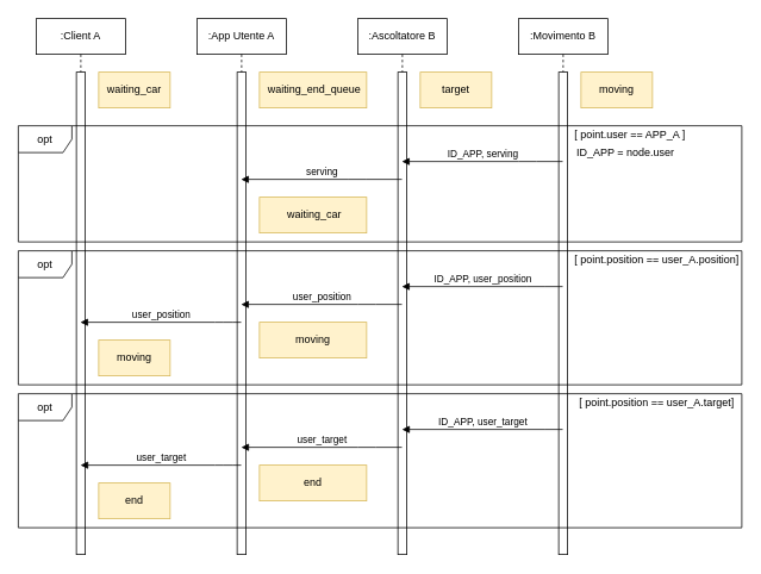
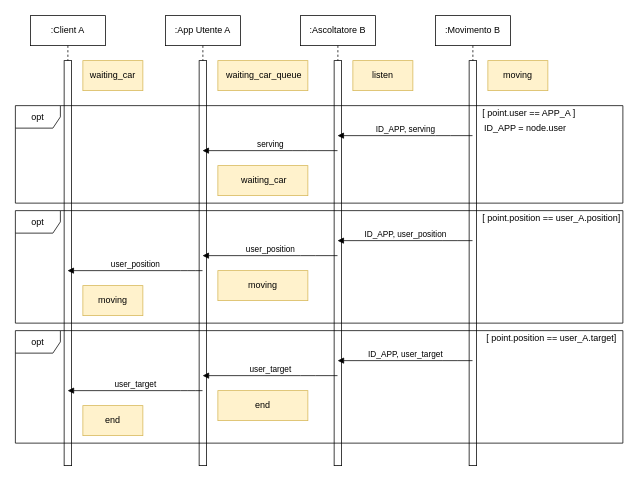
  <mxCell id="0" />
  <mxCell id="1" parent="0" />
  <mxCell id="2" value=":Client A" style="shape=umlLifeline;perimeter=lifelinePerimeter;whiteSpace=wrap;html=1;container=1;collapsible=0;recursiveResize=0;outlineConnect=0;" parent="1" vertex="1"><mxGeometry x="40" y="20" width="100" height="600" as="geometry" /></mxCell>
  <mxCell id="3" value="" style="html=1;points=[];perimeter=orthogonalPerimeter;" vertex="1" parent="2"><mxGeometry x="45" y="60" width="10" height="540" as="geometry" /></mxCell>
  <mxCell id="4" value=":App Utente A" style="shape=umlLifeline;perimeter=lifelinePerimeter;whiteSpace=wrap;html=1;container=1;collapsible=0;recursiveResize=0;outlineConnect=0;" vertex="1" parent="1"><mxGeometry x="220" y="20" width="100" height="600" as="geometry" /></mxCell>
  <mxCell id="5" value="" style="html=1;points=[];perimeter=orthogonalPerimeter;" vertex="1" parent="4"><mxGeometry x="45" y="60" width="10" height="540" as="geometry" /></mxCell>
  <mxCell id="6" value=":Ascoltatore B" style="shape=umlLifeline;perimeter=lifelinePerimeter;whiteSpace=wrap;html=1;container=1;collapsible=0;recursiveResize=0;outlineConnect=0;" vertex="1" parent="1"><mxGeometry x="400" y="20" width="100" height="600" as="geometry" /></mxCell>
  <mxCell id="7" value="" style="html=1;points=[];perimeter=orthogonalPerimeter;" vertex="1" parent="6"><mxGeometry x="45" y="60" width="10" height="540" as="geometry" /></mxCell>
  <mxCell id="8" value=":Movimento B" style="shape=umlLifeline;perimeter=lifelinePerimeter;whiteSpace=wrap;html=1;container=1;collapsible=0;recursiveResize=0;outlineConnect=0;" vertex="1" parent="1"><mxGeometry x="580" y="20" width="100" height="600" as="geometry" /></mxCell>
  <mxCell id="9" value="" style="html=1;points=[];perimeter=orthogonalPerimeter;" vertex="1" parent="8"><mxGeometry x="45" y="60" width="10" height="540" as="geometry" /></mxCell>
  <mxCell id="10" value="waiting_car" style="rounded=0;whiteSpace=wrap;html=1;fillColor=#fff2cc;strokeColor=#d6b656;" vertex="1" parent="1"><mxGeometry x="110" y="80" width="80" height="40" as="geometry" /></mxCell>
- <mxCell id="11" value="&amp;nbsp;waiting_end_queue" style="rounded=0;whiteSpace=wrap;html=1;fillColor=#fff2cc;strokeColor=#d6b656;" vertex="1" parent="1"><mxGeometry x="290" y="80" width="120" height="40" as="geometry" /></mxCell>
- <mxCell id="12" value="target" style="rounded=0;whiteSpace=wrap;html=1;fillColor=#fff2cc;strokeColor=#d6b656;" vertex="1" parent="1"><mxGeometry x="470" y="80" width="80" height="40" as="geometry" /></mxCell>
+ <mxCell id="11" value="&amp;nbsp;waiting_car_queue" style="rounded=0;whiteSpace=wrap;html=1;fillColor=#fff2cc;strokeColor=#d6b656;" vertex="1" parent="1"><mxGeometry x="290" y="80" width="120" height="40" as="geometry" /></mxCell>
+ <mxCell id="12" value="listen" style="rounded=0;whiteSpace=wrap;html=1;fillColor=#fff2cc;strokeColor=#d6b656;" vertex="1" parent="1"><mxGeometry x="470" y="80" width="80" height="40" as="geometry" /></mxCell>
  <mxCell id="13" value="moving" style="rounded=0;whiteSpace=wrap;html=1;fillColor=#fff2cc;strokeColor=#d6b656;" vertex="1" parent="1"><mxGeometry x="650" y="80" width="80" height="40" as="geometry" /></mxCell>
  <mxCell id="14" value="ID_APP, serving" style="html=1;verticalAlign=bottom;endArrow=block;" edge="1" parent="1" source="8" target="6"><mxGeometry width="80" relative="1" as="geometry"><mxPoint x="650" y="180" as="sourcePoint" /><mxPoint x="730" y="180" as="targetPoint" /><Array as="points"><mxPoint x="590" y="180" /></Array></mxGeometry></mxCell>
  <mxCell id="15" value="serving" style="html=1;verticalAlign=bottom;endArrow=block;" edge="1" parent="1" source="6" target="4"><mxGeometry width="80" relative="1" as="geometry"><mxPoint x="890" y="260" as="sourcePoint" /><mxPoint x="970" y="260" as="targetPoint" /><Array as="points"><mxPoint x="400" y="200" /></Array></mxGeometry></mxCell>
  <mxCell id="16" value="&amp;nbsp;waiting_car" style="rounded=0;whiteSpace=wrap;html=1;fillColor=#fff2cc;strokeColor=#d6b656;" vertex="1" parent="1"><mxGeometry x="290" y="220" width="120" height="40" as="geometry" /></mxCell>
  <mxCell id="17" value="[ point.user == APP_A ]" style="text;html=1;strokeColor=none;fillColor=none;align=center;verticalAlign=middle;whiteSpace=wrap;rounded=0;" vertex="1" parent="1"><mxGeometry x="630" y="140" width="150" height="20" as="geometry" /></mxCell>
  <mxCell id="18" value="ID_APP = node.user" style="text;html=1;strokeColor=none;fillColor=none;align=center;verticalAlign=middle;whiteSpace=wrap;rounded=0;" vertex="1" parent="1"><mxGeometry x="640" y="160" width="120" height="20" as="geometry" /></mxCell>
  <mxCell id="19" value="[ point.position == user_A.position]" style="text;html=1;strokeColor=none;fillColor=none;align=center;verticalAlign=middle;whiteSpace=wrap;rounded=0;" vertex="1" parent="1"><mxGeometry x="640" y="280" width="190" height="20" as="geometry" /></mxCell>
  <mxCell id="20" value="ID_APP, user_position" style="html=1;verticalAlign=bottom;endArrow=block;" edge="1" parent="1" source="8" target="6"><mxGeometry width="80" relative="1" as="geometry"><mxPoint x="790" y="380" as="sourcePoint" /><mxPoint x="870" y="380" as="targetPoint" /><Array as="points"><mxPoint x="600" y="320" /></Array></mxGeometry></mxCell>
  <mxCell id="21" value="user_position" style="html=1;verticalAlign=bottom;endArrow=block;" edge="1" parent="1" source="6" target="4"><mxGeometry width="80" relative="1" as="geometry"><mxPoint x="330" y="530" as="sourcePoint" /><mxPoint x="410" y="530" as="targetPoint" /><Array as="points"><mxPoint x="410" y="340" /></Array></mxGeometry></mxCell>
  <mxCell id="22" value="user_position" style="html=1;verticalAlign=bottom;endArrow=block;" edge="1" parent="1" source="4" target="2"><mxGeometry width="80" relative="1" as="geometry"><mxPoint x="180" y="410" as="sourcePoint" /><mxPoint x="260" y="410" as="targetPoint" /><Array as="points"><mxPoint x="250" y="360" /></Array></mxGeometry></mxCell>
  <mxCell id="23" value="moving" style="rounded=0;whiteSpace=wrap;html=1;fillColor=#fff2cc;strokeColor=#d6b656;" vertex="1" parent="1"><mxGeometry x="110" y="380" width="80" height="40" as="geometry" /></mxCell>
  <mxCell id="24" value="moving" style="rounded=0;whiteSpace=wrap;html=1;fillColor=#fff2cc;strokeColor=#d6b656;" vertex="1" parent="1"><mxGeometry x="290" y="360" width="120" height="40" as="geometry" /></mxCell>
  <mxCell id="25" value="[ point.position == user_A.target]" style="text;html=1;strokeColor=none;fillColor=none;align=center;verticalAlign=middle;whiteSpace=wrap;rounded=0;" vertex="1" parent="1"><mxGeometry x="640" y="440" width="190" height="20" as="geometry" /></mxCell>
  <mxCell id="26" value="ID_APP, user_target" style="html=1;verticalAlign=bottom;endArrow=block;" edge="1" parent="1"><mxGeometry width="80" relative="1" as="geometry"><mxPoint x="629.5" y="480" as="sourcePoint" /><mxPoint x="449.667" y="480" as="targetPoint" /><Array as="points"><mxPoint x="600" y="480" /></Array></mxGeometry></mxCell>
  <mxCell id="27" value="user_target" style="html=1;verticalAlign=bottom;endArrow=block;" edge="1" parent="1"><mxGeometry width="80" relative="1" as="geometry"><mxPoint x="449.5" y="500" as="sourcePoint" /><mxPoint x="269.667" y="500" as="targetPoint" /><Array as="points"><mxPoint x="410" y="500" /></Array></mxGeometry></mxCell>
  <mxCell id="28" value="user_target" style="html=1;verticalAlign=bottom;endArrow=block;" edge="1" parent="1"><mxGeometry width="80" relative="1" as="geometry"><mxPoint x="269.5" y="520" as="sourcePoint" /><mxPoint x="89.667" y="520" as="targetPoint" /><Array as="points"><mxPoint x="250" y="520" /></Array></mxGeometry></mxCell>
  <mxCell id="29" value="end" style="rounded=0;whiteSpace=wrap;html=1;fillColor=#fff2cc;strokeColor=#d6b656;" vertex="1" parent="1"><mxGeometry x="110" y="540" width="80" height="40" as="geometry" /></mxCell>
  <mxCell id="30" value="end" style="rounded=0;whiteSpace=wrap;html=1;fillColor=#fff2cc;strokeColor=#d6b656;" vertex="1" parent="1"><mxGeometry x="290" y="520" width="120" height="40" as="geometry" /></mxCell>
  <mxCell id="31" value="opt" style="shape=umlFrame;whiteSpace=wrap;html=1;" vertex="1" parent="1"><mxGeometry x="20" y="440" width="810" height="150" as="geometry" /></mxCell>
  <mxCell id="32" value="opt" style="shape=umlFrame;whiteSpace=wrap;html=1;" vertex="1" parent="1"><mxGeometry x="20" y="280" width="810" height="150" as="geometry" /></mxCell>
  <mxCell id="33" value="opt" style="shape=umlFrame;whiteSpace=wrap;html=1;" vertex="1" parent="1"><mxGeometry x="20" y="140" width="810" height="130" as="geometry" /></mxCell>
